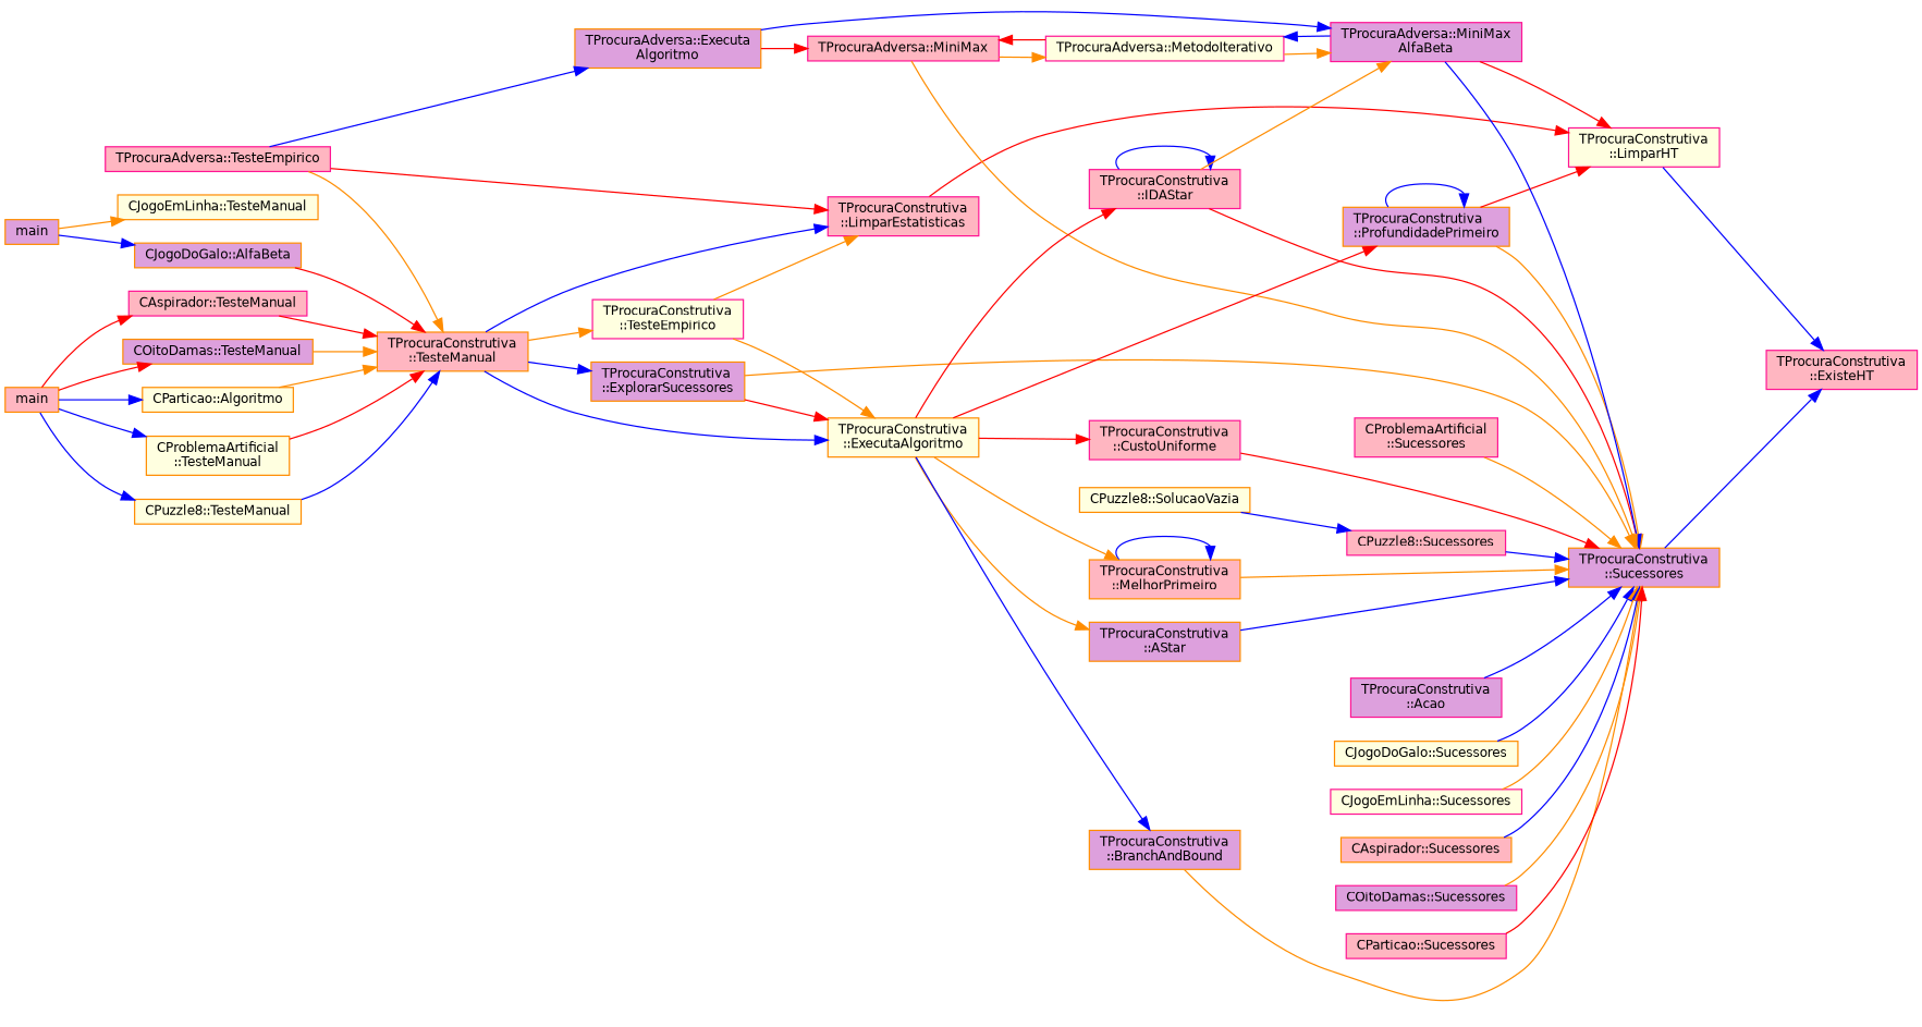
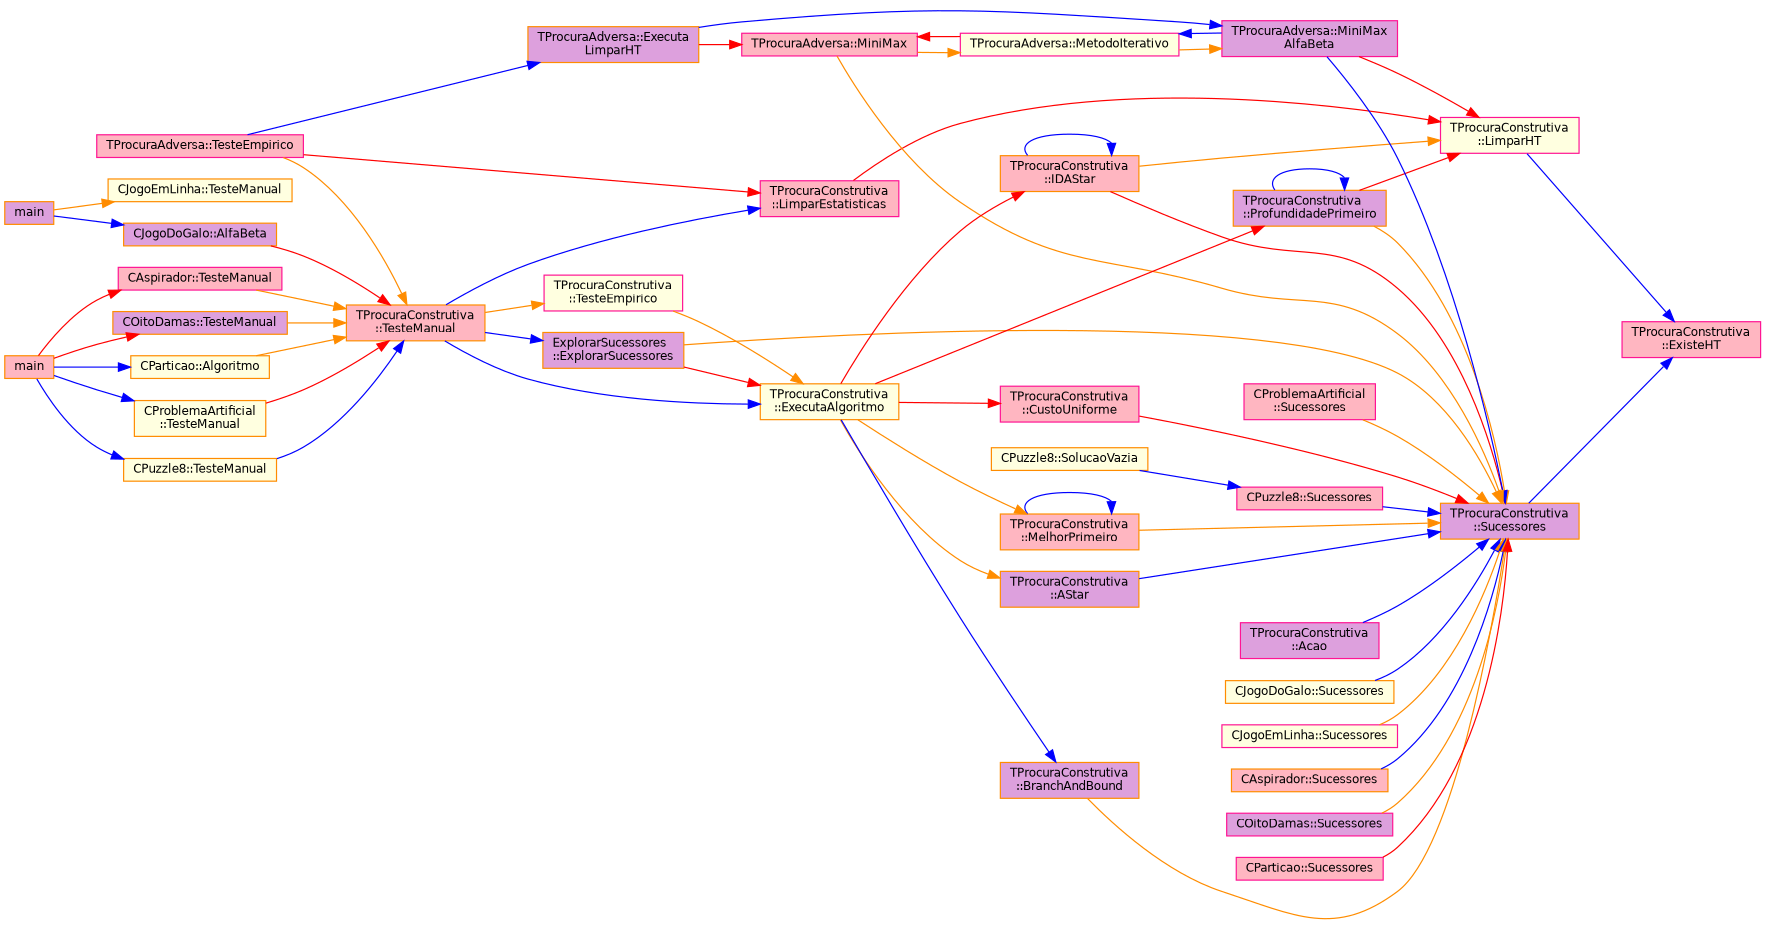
  digraph {
    rankdir=RL
    node [color=darkorange fillcolor=lightpink fontname=Helvetica fontsize=10 shape=box style=filled]
    edge [color=blue dir=back fontname=Helvetica fontsize=10 labelfontname=Helvetica labelfontsize=10 style=solid]
    n1 [color=deeppink fontcolor=black height=0.2 label="TProcuraConstrutiva\l::ExisteHT" width=0.4]
    n2 [color=deeppink fillcolor=lightyellow height=0.2 label="TProcuraConstrutiva\l::LimparHT" width=0.4]
    n3 [fillcolor=plum height=0.2 label="TProcuraConstrutiva\l::Sucessores" width=0.4]
-   n4 [color=deeppink height=0.2 label="TProcuraConstrutiva\l::IDAStar" width=0.4]
+   n4 [height=0.2 label="TProcuraConstrutiva\l::IDAStar" width=0.4]
    n5 [color=deeppink height=0.2 label="TProcuraConstrutiva\l::LimparEstatisticas" width=0.4]
    n6 [fillcolor=plum height=0.2 label="TProcuraConstrutiva\l::ProfundidadePrimeiro" width=0.4]
    n7 [color=deeppink fillcolor=plum height=0.2 label="TProcuraAdversa::MiniMax\lAlfaBeta" width=0.4]
-   n8 [fillcolor=plum height=0.2 label="TProcuraConstrutiva\l::ExplorarSucessores" width=0.4]
+   n8 [fillcolor=plum height=0.2 label="ExplorarSucessores\l::ExplorarSucessores" width=0.4]
    n9 [color=deeppink fillcolor=plum height=0.2 label="TProcuraConstrutiva\l::Acao" width=0.4]
    n10 [fillcolor=plum height=0.2 label="TProcuraConstrutiva\l::AStar" width=0.4]
    n11 [fillcolor=plum height=0.2 label="TProcuraConstrutiva\l::BranchAndBound" width=0.4]
    n12 [color=deeppink height=0.2 label="TProcuraConstrutiva\l::CustoUniforme" width=0.4]
    n13 [height=0.2 label="TProcuraConstrutiva\l::MelhorPrimeiro" width=0.4]
    n14 [color=deeppink height=0.2 label="TProcuraAdversa::MiniMax" width=0.4]
    n15 [fillcolor=lightyellow height=0.2 label="CJogoDoGalo::Sucessores" width=0.4]
    n16 [color=deeppink fillcolor=lightyellow height=0.2 label="CJogoEmLinha::Sucessores" width=0.4]
    n17 [height=0.2 label="CAspirador::Sucessores" width=0.4]
    n18 [color=deeppink fillcolor=plum height=0.2 label="COitoDamas::Sucessores" width=0.4]
    n19 [color=deeppink height=0.2 label="CParticao::Sucessores" width=0.4]
    n20 [color=deeppink height=0.2 label="CProblemaArtificial\l::Sucessores" width=0.4]
    n21 [color=deeppink height=0.2 label="CPuzzle8::Sucessores" width=0.4]
-   n22 [fillcolor=plum height=0.2 label="TProcuraAdversa::Executa\lAlgoritmo" width=0.4]
+   n22 [fillcolor=plum height=0.2 label="TProcuraAdversa::Executa\lLimparHT" width=0.4]
    n23 [color=deeppink height=0.2 label="TProcuraAdversa::TesteEmpirico" width=0.4]
    n24 [fillcolor=lightyellow height=0.2 label="TProcuraConstrutiva\l::ExecutaAlgoritmo" width=0.4]
    n25 [height=0.2 label="TProcuraConstrutiva\l::TesteManual" width=0.4]
    n26 [color=deeppink fillcolor=lightyellow height=0.2 label="TProcuraConstrutiva\l::TesteEmpirico" width=0.4]
    n27 [fillcolor=plum height=0.2 label="CJogoDoGalo::AlfaBeta" width=0.4]
    n28 [color=deeppink height=0.2 label="CAspirador::TesteManual" width=0.4]
    n29 [fillcolor=plum height=0.2 label="COitoDamas::TesteManual" width=0.4]
    n30 [fillcolor=lightyellow height=0.2 label="CParticao::Algoritmo" width=0.4]
    n31 [fillcolor=lightyellow height=0.2 label="CProblemaArtificial\l::TesteManual" width=0.4]
    n32 [fillcolor=lightyellow height=0.2 label="CPuzzle8::TesteManual" width=0.4]
    n33 [fillcolor=plum height=0.2 label=main width=0.4]
    n34 [fillcolor=lightyellow height=0.2 label="CJogoEmLinha::TesteManual" width=0.4]
    n35 [height=0.2 label=main width=0.4]
    n36 [color=deeppink fillcolor=lightyellow height=0.2 label="TProcuraAdversa::MetodoIterativo" width=0.4]
    n37 [fillcolor=lightyellow height=0.2 label="CPuzzle8::SolucaoVazia" width=0.4]
    n1 -> n2
    n1 -> n3
-   n7 -> n4 [color=darkorange]
+   n2 -> n4 [color=darkorange]
    n2 -> n5 [color=red]
    n2 -> n6 [color=red]
    n2 -> n7 [color=red]
    n3 -> n4 [color=red]
    n3 -> n6 [color=darkorange]
    n3 -> n7
    n3 -> n8 [color=darkorange]
    n3 -> n9
    n3 -> n10
    n3 -> n11 [color=darkorange]
    n3 -> n12 [color=red]
    n3 -> n13 [color=darkorange]
    n3 -> n14 [color=darkorange]
    n3 -> n15
    n3 -> n16 [color=darkorange]
    n3 -> n17
    n3 -> n18 [color=darkorange]
    n3 -> n19 [color=red]
    n3 -> n20 [color=darkorange]
    n3 -> n21
    n4 -> n4
    n4 -> n24 [color=red]
    n5 -> n23 [color=red]
    n5 -> n25
-   n5 -> n26 [color=darkorange]
    n6 -> n6
    n6 -> n24 [color=red]
    n7 -> n22
    n7 -> n36 [color=darkorange]
    n8 -> n25
    n10 -> n24 [color=darkorange]
    n11 -> n24
    n12 -> n24 [color=red]
    n13 -> n13
    n13 -> n24 [color=darkorange]
    n14 -> n22 [color=red]
    n14 -> n36 [color=red]
    n21 -> n37
    n22 -> n23
    n24 -> n8 [color=red]
    n24 -> n25
    n24 -> n26 [color=darkorange]
    n25 -> n23 [color=darkorange]
    n25 -> n27 [color=red]
-   n25 -> n28 [color=red]
+   n25 -> n28 [color=darkorange]
    n25 -> n29 [color=darkorange]
    n25 -> n30 [color=darkorange]
    n25 -> n31 [color=red]
    n25 -> n32
    n26 -> n25 [color=darkorange]
    n27 -> n33
    n28 -> n35 [color=red]
    n29 -> n35 [color=red]
    n30 -> n35
    n31 -> n35
    n32 -> n35
    n34 -> n33 [color=darkorange]
    n36 -> n7
    n36 -> n14 [color=darkorange]
  }
